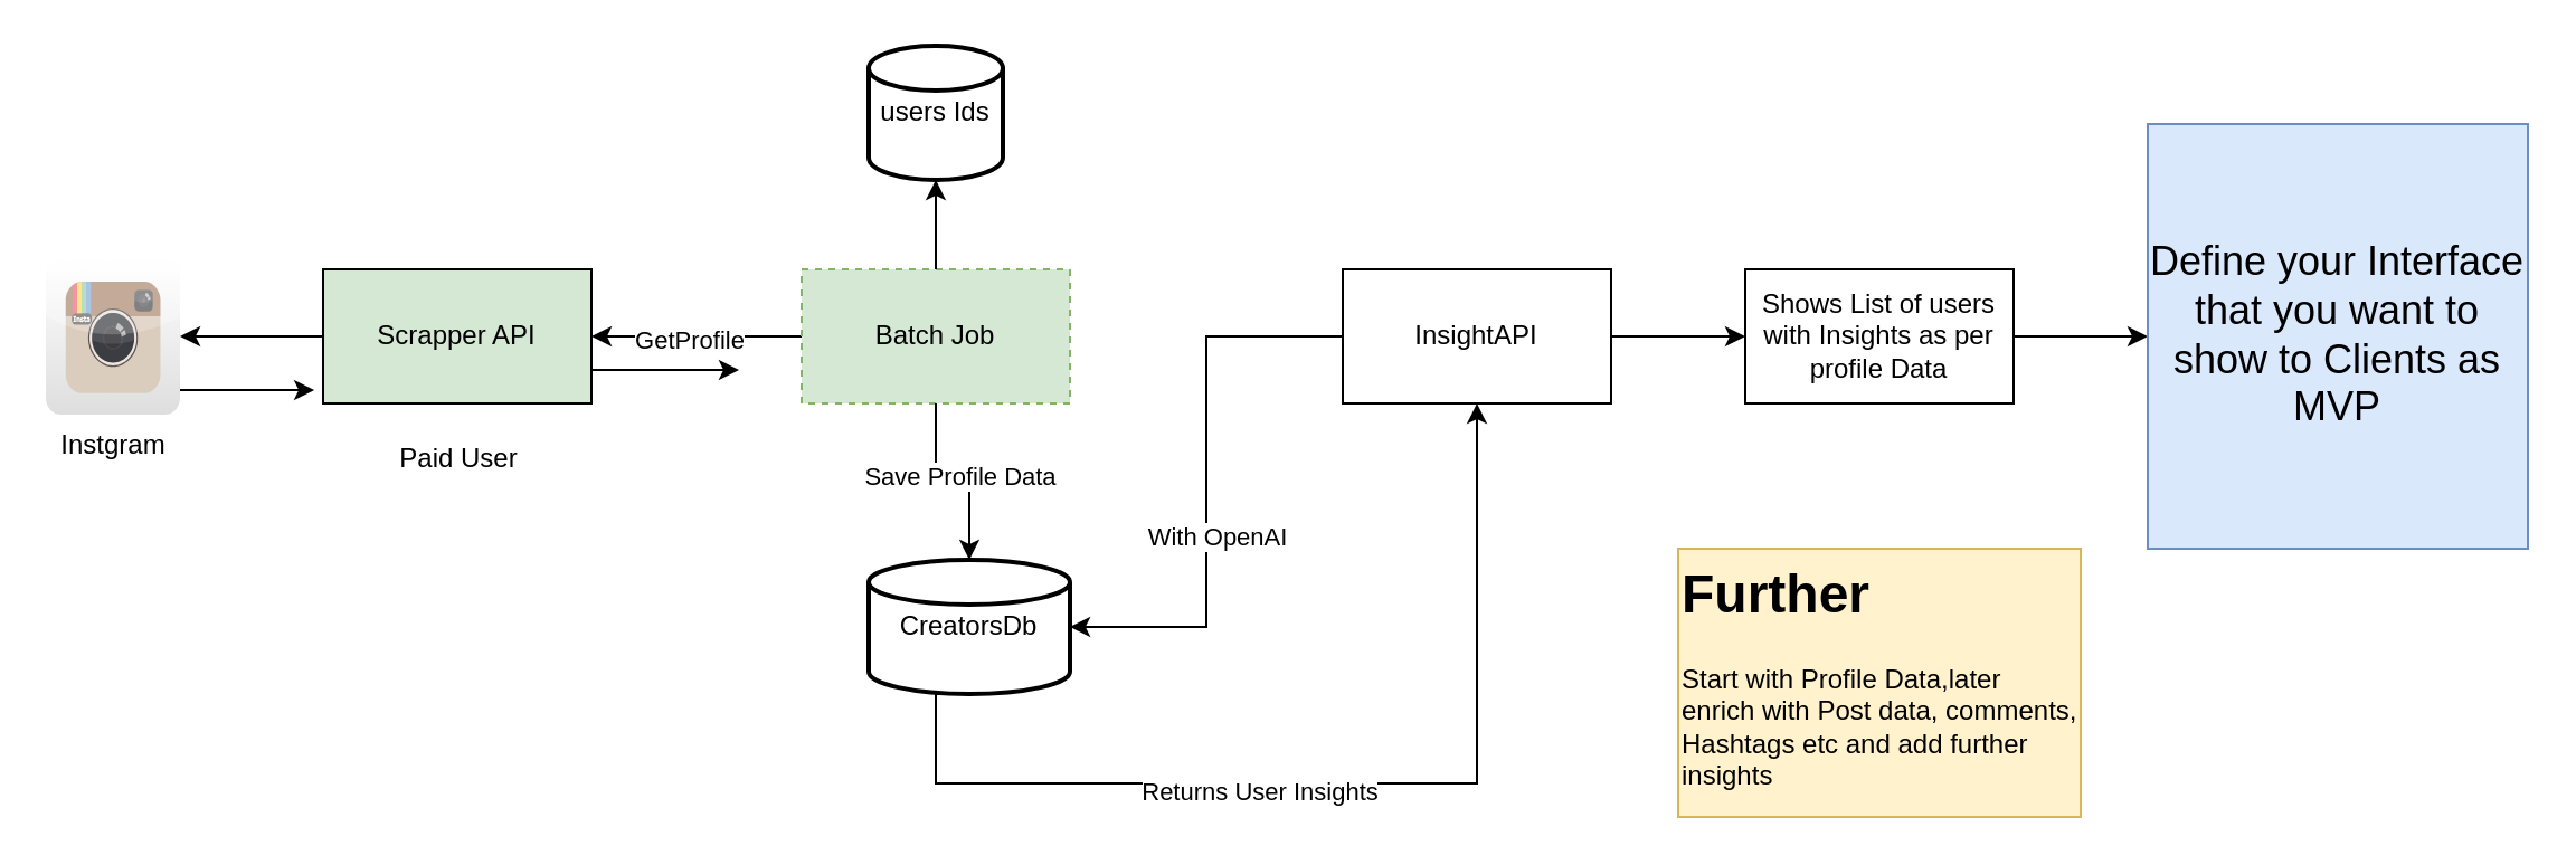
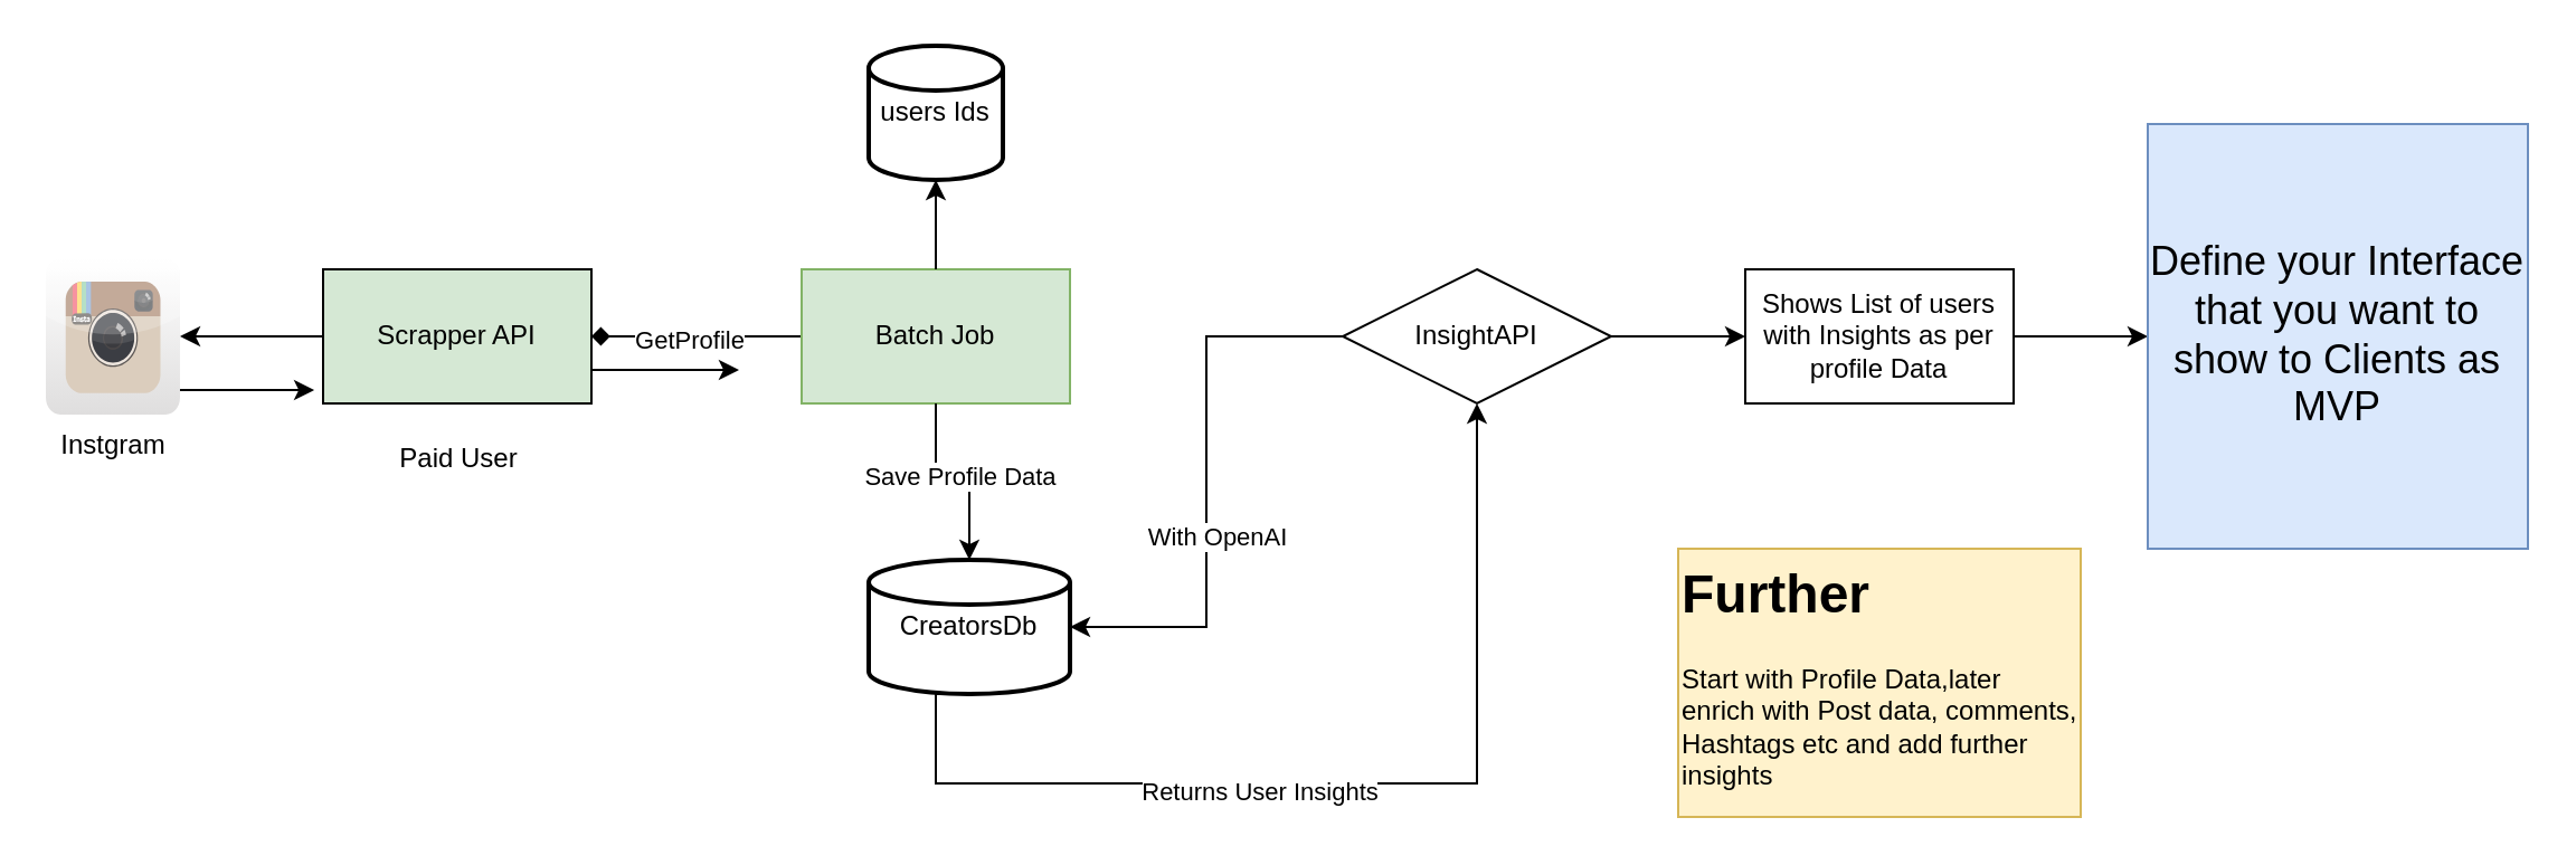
  <mxCell id="0" />
  <mxCell id="1" parent="0" />
  <mxCell id="2" value="Instgram" style="dashed=0;outlineConnect=0;html=1;align=center;labelPosition=center;verticalLabelPosition=bottom;verticalAlign=top;shape=mxgraph.webicons.instagram;gradientColor=#DFDEDE" parent="1" vertex="1"><mxGeometry x="20" y="115" width="60" height="70" as="geometry" /></mxCell>
  <mxCell id="3" style="edgeStyle=orthogonalEdgeStyle;rounded=0;orthogonalLoop=1;jettySize=auto;html=1;exitX=1;exitY=0.75;exitDx=0;exitDy=0;" parent="1" source="5" edge="1"><mxGeometry relative="1" as="geometry"><mxPoint x="330" y="165" as="targetPoint" /></mxGeometry></mxCell>
  <mxCell id="4" style="edgeStyle=orthogonalEdgeStyle;rounded=0;orthogonalLoop=1;jettySize=auto;html=1;" parent="1" source="5" target="2" edge="1"><mxGeometry relative="1" as="geometry" /></mxCell>
  <mxCell id="5" value="Scrapper API" style="rounded=0;whiteSpace=wrap;html=1;fillColor=#d5e8d4;" parent="1" vertex="1"><mxGeometry x="144" y="120" width="120" height="60" as="geometry" /></mxCell>
- <mxCell id="6" style="edgeStyle=orthogonalEdgeStyle;rounded=0;orthogonalLoop=1;jettySize=auto;html=1;exitX=0;exitY=0.5;exitDx=0;exitDy=0;entryX=1;entryY=0.5;entryDx=0;entryDy=0;" parent="1" source="8" target="5" edge="1"><mxGeometry relative="1" as="geometry" /></mxCell>
+ <mxCell id="6" style="edgeStyle=orthogonalEdgeStyle;rounded=0;orthogonalLoop=1;jettySize=auto;html=1;exitX=0;exitY=0.5;exitDx=0;exitDy=0;entryX=1;entryY=0.5;entryDx=0;entryDy=0;endArrow=diamond;" parent="1" source="8" target="5" edge="1"><mxGeometry relative="1" as="geometry" /></mxCell>
  <mxCell id="7" value="GetProfile" style="edgeLabel;html=1;align=center;verticalAlign=middle;resizable=0;points=[];" parent="6" vertex="1" connectable="0"><mxGeometry x="0.091" y="1" relative="1" as="geometry"><mxPoint as="offset" /></mxGeometry></mxCell>
- <mxCell id="8" value="Batch Job" style="rounded=0;whiteSpace=wrap;html=1;fillColor=#d5e8d4;strokeColor=#82b366;dashed=1;" parent="1" vertex="1"><mxGeometry x="358" y="120" width="120" height="60" as="geometry" /></mxCell>
+ <mxCell id="8" value="Batch Job" style="rounded=0;whiteSpace=wrap;html=1;fillColor=#d5e8d4;strokeColor=#82b366;" parent="1" vertex="1"><mxGeometry x="358" y="120" width="120" height="60" as="geometry" /></mxCell>
  <mxCell id="9" value="users Ids" style="strokeWidth=2;html=1;shape=mxgraph.flowchart.database;whiteSpace=wrap;" parent="1" vertex="1"><mxGeometry x="388" y="20" width="60" height="60" as="geometry" /></mxCell>
  <mxCell id="10" style="edgeStyle=orthogonalEdgeStyle;rounded=0;orthogonalLoop=1;jettySize=auto;html=1;exitX=0.5;exitY=1;exitDx=0;exitDy=0;exitPerimeter=0;entryX=0.5;entryY=1;entryDx=0;entryDy=0;" parent="1" source="12" target="17" edge="1"><mxGeometry relative="1" as="geometry"><mxPoint x="670" y="210" as="targetPoint" /><mxPoint x="395" y="330" as="sourcePoint" /><Array as="points"><mxPoint x="418" y="350" /><mxPoint x="660" y="350" /></Array></mxGeometry></mxCell>
  <mxCell id="11" value="Returns User Insights" style="edgeLabel;html=1;align=center;verticalAlign=middle;resizable=0;points=[];" parent="10" vertex="1" connectable="0"><mxGeometry x="-0.147" y="-3" relative="1" as="geometry"><mxPoint as="offset" /></mxGeometry></mxCell>
  <mxCell id="12" value="CreatorsDb" style="strokeWidth=2;html=1;shape=mxgraph.flowchart.database;whiteSpace=wrap;" parent="1" vertex="1"><mxGeometry x="388" y="250" width="90" height="60" as="geometry" /></mxCell>
  <mxCell id="13" style="edgeStyle=orthogonalEdgeStyle;rounded=0;orthogonalLoop=1;jettySize=auto;html=1;entryX=-0.033;entryY=0.9;entryDx=0;entryDy=0;entryPerimeter=0;" parent="1" source="2" target="5" edge="1"><mxGeometry relative="1" as="geometry"><Array as="points"><mxPoint x="100" y="174" /><mxPoint x="100" y="174" /></Array></mxGeometry></mxCell>
  <mxCell id="14" style="edgeStyle=orthogonalEdgeStyle;rounded=0;orthogonalLoop=1;jettySize=auto;html=1;entryX=0.5;entryY=0;entryDx=0;entryDy=0;entryPerimeter=0;" parent="1" source="8" target="12" edge="1"><mxGeometry relative="1" as="geometry" /></mxCell>
  <mxCell id="15" value="Save Profile Data" style="edgeLabel;html=1;align=center;verticalAlign=middle;resizable=0;points=[];" parent="14" vertex="1" connectable="0"><mxGeometry x="0.057" y="3" relative="1" as="geometry"><mxPoint as="offset" /></mxGeometry></mxCell>
  <mxCell id="16" style="edgeStyle=orthogonalEdgeStyle;rounded=0;orthogonalLoop=1;jettySize=auto;html=1;" parent="1" source="17" target="21" edge="1"><mxGeometry relative="1" as="geometry" /></mxCell>
- <mxCell id="17" value="InsightAPI" style="rounded=0;whiteSpace=wrap;html=1;" parent="1" vertex="1"><mxGeometry x="600" y="120" width="120" height="60" as="geometry" /></mxCell>
+ <mxCell id="17" value="InsightAPI" style="rhombus;whiteSpace=wrap;html=1;" parent="1" vertex="1"><mxGeometry x="600" y="120" width="120" height="60" as="geometry" /></mxCell>
  <mxCell id="18" style="edgeStyle=orthogonalEdgeStyle;rounded=0;orthogonalLoop=1;jettySize=auto;html=1;entryX=1;entryY=0.5;entryDx=0;entryDy=0;entryPerimeter=0;" parent="1" source="17" target="12" edge="1"><mxGeometry relative="1" as="geometry" /></mxCell>
  <mxCell id="19" value="With OpenAI" style="edgeLabel;html=1;align=center;verticalAlign=middle;resizable=0;points=[];" parent="18" vertex="1" connectable="0"><mxGeometry x="0.19" y="4" relative="1" as="geometry"><mxPoint as="offset" /></mxGeometry></mxCell>
  <mxCell id="20" style="edgeStyle=orthogonalEdgeStyle;rounded=0;orthogonalLoop=1;jettySize=auto;html=1;" parent="1" source="21" target="23" edge="1"><mxGeometry relative="1" as="geometry" /></mxCell>
  <mxCell id="21" value="Shows List of users with Insights as per profile Data" style="rounded=0;whiteSpace=wrap;html=1;" parent="1" vertex="1"><mxGeometry x="780" y="120" width="120" height="60" as="geometry" /></mxCell>
  <mxCell id="22" value="&lt;h1 style=&quot;margin-top: 0px;&quot;&gt;Further&lt;/h1&gt;&lt;p&gt;Start with Profile Data,later enrich with Post data, comments, Hashtags etc and add further insights&lt;/p&gt;" style="text;html=1;whiteSpace=wrap;overflow=hidden;rounded=0;fillColor=#fff2cc;strokeColor=#d6b656;" parent="1" vertex="1"><mxGeometry x="750" y="245" width="180" height="120" as="geometry" /></mxCell>
  <mxCell id="23" value="&lt;font style=&quot;font-size: 18px;&quot;&gt;Define your Interface that you want to show to Clients as MVP&lt;/font&gt;" style="text;html=1;align=center;verticalAlign=middle;whiteSpace=wrap;rounded=0;fillColor=#dae8fc;strokeColor=#6c8ebf;" parent="1" vertex="1"><mxGeometry x="960" y="55" width="170" height="190" as="geometry" /></mxCell>
  <mxCell id="24" value="Paid User" style="text;html=1;align=center;verticalAlign=middle;whiteSpace=wrap;rounded=0;" parent="1" vertex="1"><mxGeometry x="175" y="190" width="60" height="30" as="geometry" /></mxCell>
  <mxCell id="25" style="edgeStyle=orthogonalEdgeStyle;rounded=0;orthogonalLoop=1;jettySize=auto;html=1;entryX=0.5;entryY=1;entryDx=0;entryDy=0;entryPerimeter=0;" parent="1" source="8" target="9" edge="1"><mxGeometry relative="1" as="geometry" /></mxCell>
